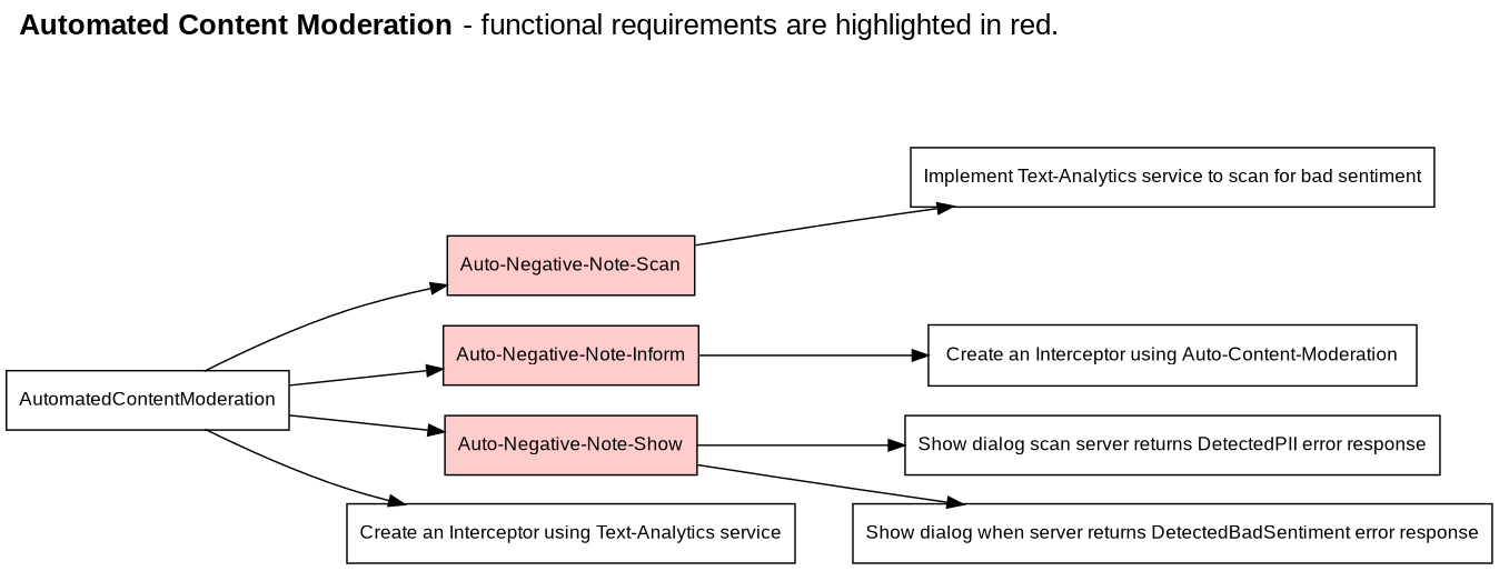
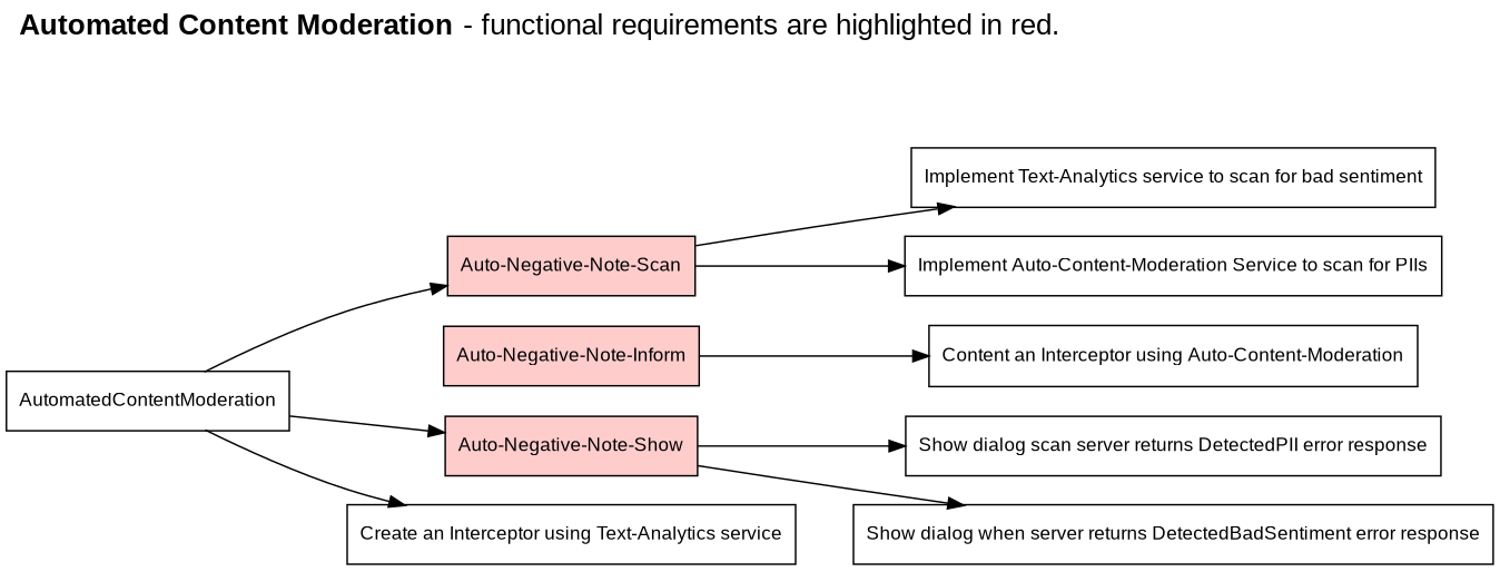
  digraph {
    fontname=Arial
    fontsize=18
    label=<<b>Automated Content Moderation</b> - functional requirements are highlighted in red.<br/><br/>>
    labeljust=l
    labelloc=t
    rankdir=LR
    node [fillcolor="#FFFFFF" fontname=Arial fontsize=12 shape=record style=filled]
    AutomatedContentModeration [fillcolor=lightblue style=""]
    "Auto-Negative-Note-Scan" [fillcolor="#FFCCCC"]
    "Auto-Negative-Note-Inform" [fillcolor="#FFCCCC"]
    "Auto-Negative-Note-Show" [fillcolor="#FFCCCC"]
    "Create an Interceptor using Text-Analytics service"
    "Implement Text-Analytics service to scan for bad sentiment"
-   "Create an Interceptor using Auto-Content-Moderation"
+   "Implement Auto-Content-Moderation Service to scan for PIIs"
+   "Create an Interceptor using Auto-Content-Moderation" [label="Content an Interceptor using Auto-Content-Moderation"]
    n9 [label="Show dialog scan server returns DetectedPII error response"]
    "Show dialog when server returns DetectedBadSentiment error response"
    AutomatedContentModeration -> "Auto-Negative-Note-Scan"
-   AutomatedContentModeration -> "Auto-Negative-Note-Inform"
    AutomatedContentModeration -> "Auto-Negative-Note-Show"
    AutomatedContentModeration -> "Create an Interceptor using Text-Analytics service"
    "Auto-Negative-Note-Scan" -> "Implement Text-Analytics service to scan for bad sentiment"
+   "Auto-Negative-Note-Scan" -> "Implement Auto-Content-Moderation Service to scan for PIIs"
    "Auto-Negative-Note-Inform" -> "Create an Interceptor using Auto-Content-Moderation"
    "Auto-Negative-Note-Show" -> n9
    "Auto-Negative-Note-Show" -> "Show dialog when server returns DetectedBadSentiment error response"
  }
